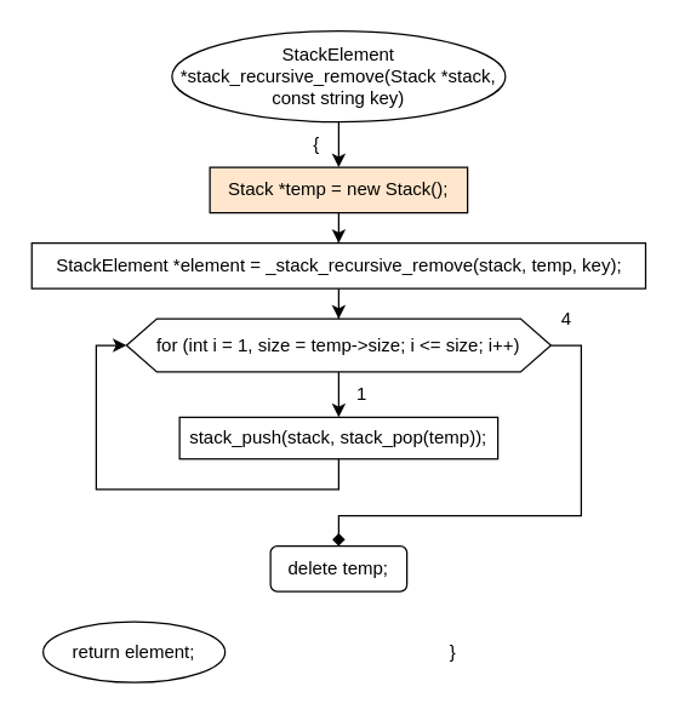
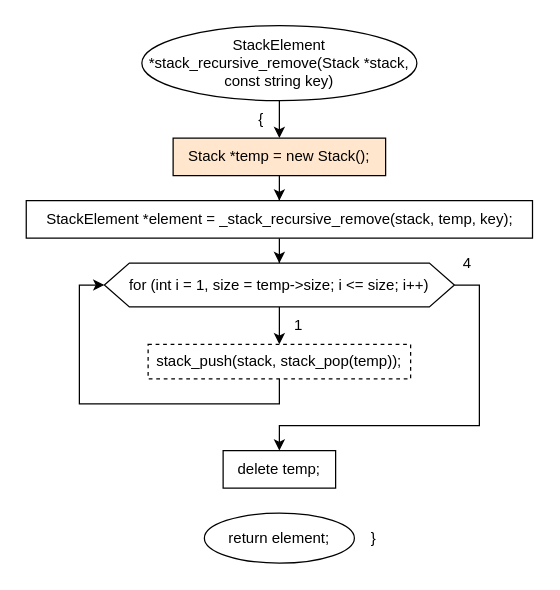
  <mxCell id="0" />
  <mxCell id="1" parent="0" />
  <mxCell id="2" value="" style="edgeStyle=orthogonalEdgeStyle;rounded=0;orthogonalLoop=1;jettySize=auto;html=1;" edge="1" parent="1" source="3" target="5"><mxGeometry relative="1" as="geometry" /></mxCell>
  <mxCell id="3" value="StackElement *stack_recursive_remove(Stack *stack, const string key)" style="ellipse;whiteSpace=wrap;html=1;" vertex="1" parent="1"><mxGeometry x="113" y="20" width="220" height="60" as="geometry" /></mxCell>
  <mxCell id="4" value="" style="edgeStyle=orthogonalEdgeStyle;rounded=0;orthogonalLoop=1;jettySize=auto;html=1;" edge="1" parent="1" source="5" target="8"><mxGeometry relative="1" as="geometry" /></mxCell>
  <mxCell id="5" value="Stack *temp = new Stack();" style="whiteSpace=wrap;html=1;fillColor=#ffe6cc;" vertex="1" parent="1"><mxGeometry x="138" y="110" width="170" height="30" as="geometry" /></mxCell>
  <mxCell id="6" value="{" style="text;html=1;align=center;verticalAlign=middle;resizable=0;points=[];autosize=1;strokeColor=none;fillColor=none;" vertex="1" parent="1"><mxGeometry x="193" y="80" width="30" height="30" as="geometry" /></mxCell>
  <mxCell id="7" value="" style="edgeStyle=orthogonalEdgeStyle;rounded=0;orthogonalLoop=1;jettySize=auto;html=1;" edge="1" parent="1" source="8" target="11"><mxGeometry relative="1" as="geometry" /></mxCell>
  <mxCell id="8" value="StackElement *element = _stack_recursive_remove(stack, temp, key);" style="whiteSpace=wrap;html=1;" vertex="1" parent="1"><mxGeometry x="20.5" y="160" width="405" height="30" as="geometry" /></mxCell>
  <mxCell id="9" value="" style="edgeStyle=orthogonalEdgeStyle;rounded=0;orthogonalLoop=1;jettySize=auto;html=1;" edge="1" parent="1" source="11" target="13"><mxGeometry relative="1" as="geometry" /></mxCell>
- <mxCell id="10" style="edgeStyle=orthogonalEdgeStyle;rounded=0;orthogonalLoop=1;jettySize=auto;html=1;exitX=1;exitY=0.5;exitDx=0;exitDy=0;entryX=0.5;entryY=0;entryDx=0;entryDy=0;endArrow=diamond;" edge="1" parent="1" source="11" target="15"><mxGeometry relative="1" as="geometry"><Array as="points"><mxPoint x="383" y="228" /><mxPoint x="383" y="340" /><mxPoint x="223" y="340" /></Array></mxGeometry></mxCell>
+ <mxCell id="10" style="edgeStyle=orthogonalEdgeStyle;rounded=0;orthogonalLoop=1;jettySize=auto;html=1;exitX=1;exitY=0.5;exitDx=0;exitDy=0;entryX=0.5;entryY=0;entryDx=0;entryDy=0;" edge="1" parent="1" source="11" target="15"><mxGeometry relative="1" as="geometry"><Array as="points"><mxPoint x="383" y="228" /><mxPoint x="383" y="340" /><mxPoint x="223" y="340" /></Array></mxGeometry></mxCell>
  <mxCell id="11" value="for (int i = 1, size = temp-&amp;gt;size; i &amp;lt;= size; i++)" style="shape=hexagon;perimeter=hexagonPerimeter2;whiteSpace=wrap;html=1;fixedSize=1;" vertex="1" parent="1"><mxGeometry x="83" y="210" width="280" height="35" as="geometry" /></mxCell>
  <mxCell id="12" style="edgeStyle=orthogonalEdgeStyle;rounded=0;orthogonalLoop=1;jettySize=auto;html=1;exitX=0.5;exitY=1;exitDx=0;exitDy=0;entryX=0;entryY=0.5;entryDx=0;entryDy=0;" edge="1" parent="1" source="13" target="11"><mxGeometry relative="1" as="geometry" /></mxCell>
- <mxCell id="13" value="stack_push(stack, stack_pop(temp));" style="whiteSpace=wrap;html=1;" vertex="1" parent="1"><mxGeometry x="118" y="275" width="210" height="27.5" as="geometry" /></mxCell>
+ <mxCell id="13" value="stack_push(stack, stack_pop(temp));" style="whiteSpace=wrap;html=1;dashed=1;" vertex="1" parent="1"><mxGeometry x="118" y="275" width="210" height="27.5" as="geometry" /></mxCell>
  <mxCell id="14" value="1" style="text;html=1;align=center;verticalAlign=middle;resizable=0;points=[];autosize=1;strokeColor=none;fillColor=none;" vertex="1" parent="1"><mxGeometry x="223" y="245" width="30" height="30" as="geometry" /></mxCell>
- <mxCell id="15" value="delete temp;" style="whiteSpace=wrap;html=1;rounded=1;" vertex="1" parent="1"><mxGeometry x="178" y="360" width="90" height="30" as="geometry" /></mxCell>
- <mxCell id="16" value="return element;" style="ellipse;whiteSpace=wrap;html=1;" vertex="1" parent="1"><mxGeometry x="28" y="410" width="120" height="40" as="geometry" /></mxCell>
+ <mxCell id="15" value="delete temp;" style="whiteSpace=wrap;html=1;" vertex="1" parent="1"><mxGeometry x="178" y="360" width="90" height="30" as="geometry" /></mxCell>
+ <mxCell id="16" value="return element;" style="ellipse;whiteSpace=wrap;html=1;" vertex="1" parent="1"><mxGeometry x="163" y="410" width="120" height="40" as="geometry" /></mxCell>
  <mxCell id="17" value="}" style="text;html=1;align=center;verticalAlign=middle;resizable=0;points=[];autosize=1;strokeColor=none;fillColor=none;" vertex="1" parent="1"><mxGeometry x="283" y="415" width="30" height="30" as="geometry" /></mxCell>
  <mxCell id="18" value="4" style="text;html=1;align=center;verticalAlign=middle;resizable=0;points=[];autosize=1;strokeColor=none;fillColor=none;" vertex="1" parent="1"><mxGeometry x="358" y="195" width="30" height="30" as="geometry" /></mxCell>
